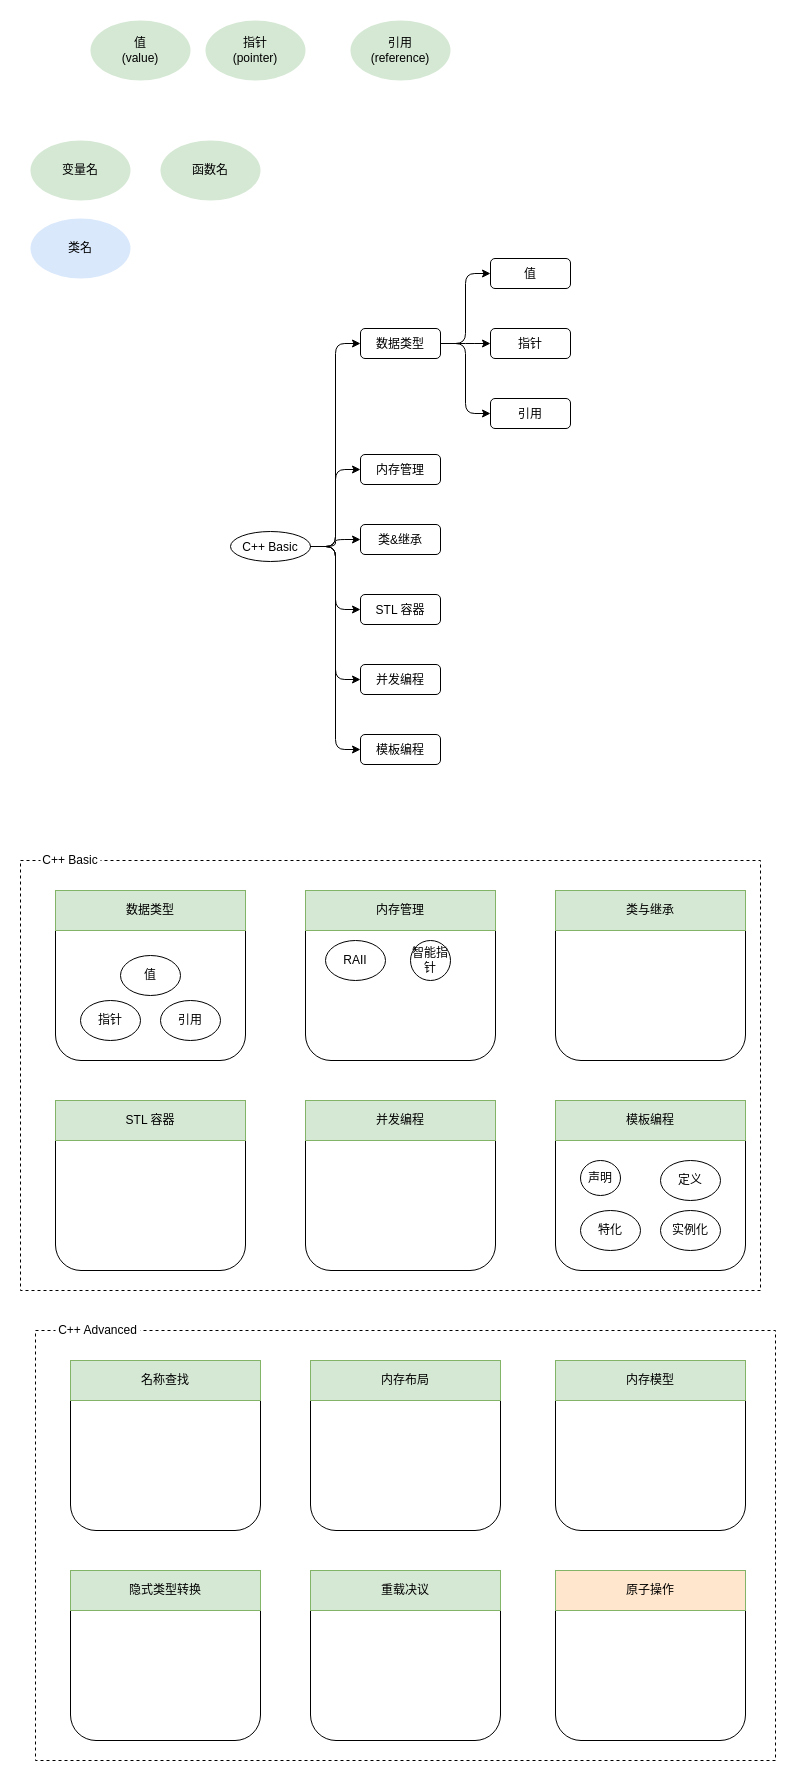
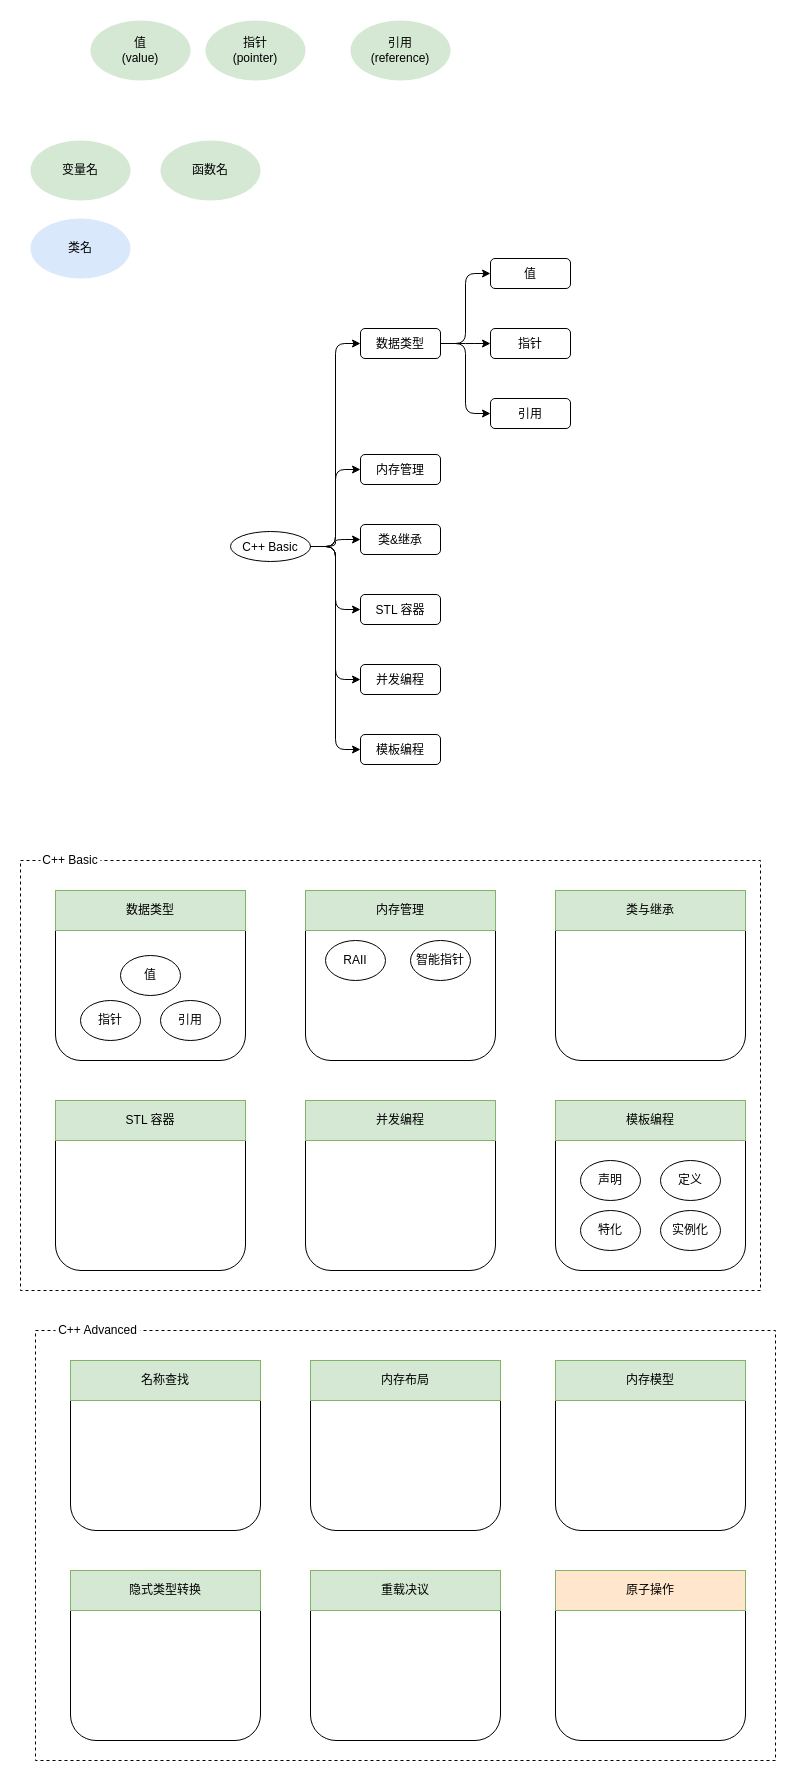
  <mxCell id="0" />
  <mxCell id="1" parent="0" />
  <mxCell id="2" value="" style="rounded=0;whiteSpace=wrap;html=1;fillColor=none;dashed=1;" parent="1" vertex="1"><mxGeometry x="20" y="860" width="740" height="430" as="geometry" /></mxCell>
  <mxCell id="3" value="C++ Basic" style="ellipse" parent="1" vertex="1"><mxGeometry x="230" y="531" width="80" height="30" as="geometry" /></mxCell>
  <mxCell id="4" value="数据类型" style="rounded=1;" parent="1" vertex="1"><mxGeometry x="360" y="328" width="80" height="30" as="geometry" /></mxCell>
  <mxCell id="5" value="" style="edgeStyle=elbowEdgeStyle;elbow=horizontal;" parent="1" source="3" target="4" edge="1"><mxGeometry relative="1" as="geometry" /></mxCell>
  <mxCell id="6" value="值" style="rounded=1;" parent="1" vertex="1"><mxGeometry x="490" y="258" width="80" height="30" as="geometry" /></mxCell>
  <mxCell id="7" value="" style="edgeStyle=elbowEdgeStyle;elbow=horizontal;" parent="1" source="4" target="6" edge="1"><mxGeometry relative="1" as="geometry" /></mxCell>
  <mxCell id="8" value="指针" style="rounded=1;" parent="1" vertex="1"><mxGeometry x="490" y="328" width="80" height="30" as="geometry" /></mxCell>
  <mxCell id="9" value="" style="edgeStyle=elbowEdgeStyle;elbow=horizontal;" parent="1" source="4" target="8" edge="1"><mxGeometry relative="1" as="geometry" /></mxCell>
  <mxCell id="10" value="引用" style="rounded=1;" parent="1" vertex="1"><mxGeometry x="490" y="398" width="80" height="30" as="geometry" /></mxCell>
  <mxCell id="11" value="" style="edgeStyle=elbowEdgeStyle;elbow=horizontal;" parent="1" source="4" target="10" edge="1"><mxGeometry relative="1" as="geometry" /></mxCell>
  <mxCell id="12" value="内存管理" style="rounded=1;" parent="1" vertex="1"><mxGeometry x="360" y="454" width="80" height="30" as="geometry" /></mxCell>
  <mxCell id="13" value="" style="edgeStyle=elbowEdgeStyle;elbow=horizontal;" parent="1" source="3" target="12" edge="1"><mxGeometry relative="1" as="geometry" /></mxCell>
  <mxCell id="14" value="类&amp;继承" style="rounded=1;" parent="1" vertex="1"><mxGeometry x="360" y="524" width="80" height="30" as="geometry" /></mxCell>
  <mxCell id="15" value="" style="edgeStyle=elbowEdgeStyle;elbow=horizontal;" parent="1" source="3" target="14" edge="1"><mxGeometry relative="1" as="geometry" /></mxCell>
  <mxCell id="16" value="STL 容器" style="rounded=1;" parent="1" vertex="1"><mxGeometry x="360" y="594" width="80" height="30" as="geometry" /></mxCell>
  <mxCell id="17" value="" style="edgeStyle=elbowEdgeStyle;elbow=horizontal;" parent="1" source="3" target="16" edge="1"><mxGeometry relative="1" as="geometry" /></mxCell>
  <mxCell id="18" value="并发编程" style="rounded=1;" parent="1" vertex="1"><mxGeometry x="360" y="664" width="80" height="30" as="geometry" /></mxCell>
  <mxCell id="19" value="" style="edgeStyle=elbowEdgeStyle;elbow=horizontal;" parent="1" source="3" target="18" edge="1"><mxGeometry relative="1" as="geometry" /></mxCell>
  <mxCell id="20" value="模板编程" style="rounded=1;" parent="1" vertex="1"><mxGeometry x="360" y="734" width="80" height="30" as="geometry" /></mxCell>
  <mxCell id="21" value="" style="edgeStyle=elbowEdgeStyle;elbow=horizontal;" parent="1" source="3" target="20" edge="1"><mxGeometry relative="1" as="geometry" /></mxCell>
  <mxCell id="22" value="" style="rounded=1;whiteSpace=wrap;html=1;" parent="1" vertex="1"><mxGeometry x="55" y="890" width="190" height="170" as="geometry" /></mxCell>
  <mxCell id="23" value="数据类型" style="rounded=0;whiteSpace=wrap;html=1;fillColor=#d5e8d4;strokeColor=#82b366;" parent="1" vertex="1"><mxGeometry x="55" y="890" width="190" height="40" as="geometry" /></mxCell>
  <mxCell id="24" value="值" style="ellipse;whiteSpace=wrap;html=1;" parent="1" vertex="1"><mxGeometry x="120" y="955" width="60" height="40" as="geometry" /></mxCell>
  <mxCell id="25" value="指针" style="ellipse;whiteSpace=wrap;html=1;" parent="1" vertex="1"><mxGeometry x="80" y="1000" width="60" height="40" as="geometry" /></mxCell>
  <mxCell id="26" value="引用" style="ellipse;whiteSpace=wrap;html=1;" parent="1" vertex="1"><mxGeometry x="160" y="1000" width="60" height="40" as="geometry" /></mxCell>
  <mxCell id="27" value="" style="rounded=1;whiteSpace=wrap;html=1;" parent="1" vertex="1"><mxGeometry x="305" y="890" width="190" height="170" as="geometry" /></mxCell>
  <mxCell id="28" value="内存管理" style="rounded=0;whiteSpace=wrap;html=1;fillColor=#d5e8d4;strokeColor=#82b366;" parent="1" vertex="1"><mxGeometry x="305" y="890" width="190" height="40" as="geometry" /></mxCell>
  <mxCell id="29" value="RAII" style="ellipse;whiteSpace=wrap;html=1;" parent="1" vertex="1"><mxGeometry x="325" y="940" width="60" height="40" as="geometry" /></mxCell>
- <mxCell id="30" value="智能指针" style="ellipse;whiteSpace=wrap;html=1;" parent="1" vertex="1"><mxGeometry x="410" y="940" width="40" height="40" as="geometry" /></mxCell>
+ <mxCell id="30" value="智能指针" style="ellipse;whiteSpace=wrap;html=1;" parent="1" vertex="1"><mxGeometry x="410" y="940" width="60" height="40" as="geometry" /></mxCell>
  <mxCell id="31" value="" style="rounded=1;whiteSpace=wrap;html=1;" parent="1" vertex="1"><mxGeometry x="555" y="890" width="190" height="170" as="geometry" /></mxCell>
  <mxCell id="32" value="类与继承" style="rounded=0;whiteSpace=wrap;html=1;fillColor=#d5e8d4;strokeColor=#82b366;" parent="1" vertex="1"><mxGeometry x="555" y="890" width="190" height="40" as="geometry" /></mxCell>
  <mxCell id="33" value="" style="rounded=1;whiteSpace=wrap;html=1;" parent="1" vertex="1"><mxGeometry x="55" y="1100" width="190" height="170" as="geometry" /></mxCell>
  <mxCell id="34" value="STL 容器" style="rounded=0;whiteSpace=wrap;html=1;fillColor=#d5e8d4;strokeColor=#82b366;" parent="1" vertex="1"><mxGeometry x="55" y="1100" width="190" height="40" as="geometry" /></mxCell>
  <mxCell id="35" value="" style="rounded=1;whiteSpace=wrap;html=1;" parent="1" vertex="1"><mxGeometry x="305" y="1100" width="190" height="170" as="geometry" /></mxCell>
  <mxCell id="36" value="并发编程" style="rounded=0;whiteSpace=wrap;html=1;fillColor=#d5e8d4;strokeColor=#82b366;" parent="1" vertex="1"><mxGeometry x="305" y="1100" width="190" height="40" as="geometry" /></mxCell>
  <mxCell id="37" value="" style="rounded=1;whiteSpace=wrap;html=1;" parent="1" vertex="1"><mxGeometry x="555" y="1100" width="190" height="170" as="geometry" /></mxCell>
  <mxCell id="38" value="模板编程" style="rounded=0;whiteSpace=wrap;html=1;fillColor=#d5e8d4;strokeColor=#82b366;" parent="1" vertex="1"><mxGeometry x="555" y="1100" width="190" height="40" as="geometry" /></mxCell>
  <mxCell id="39" value="C++ Basic" style="text;html=1;strokeColor=none;fillColor=default;align=center;verticalAlign=middle;whiteSpace=wrap;rounded=0;dashed=1;" parent="1" vertex="1"><mxGeometry x="40" y="850" width="60" height="20" as="geometry" /></mxCell>
- <mxCell id="40" value="声明" style="ellipse;whiteSpace=wrap;html=1;" parent="1" vertex="1"><mxGeometry x="580" y="1160" width="40" height="35" as="geometry" /></mxCell>
+ <mxCell id="40" value="声明" style="ellipse;whiteSpace=wrap;html=1;" parent="1" vertex="1"><mxGeometry x="580" y="1160" width="60" height="40" as="geometry" /></mxCell>
  <mxCell id="41" value="定义" style="ellipse;whiteSpace=wrap;html=1;" parent="1" vertex="1"><mxGeometry x="660" y="1160" width="60" height="40" as="geometry" /></mxCell>
  <mxCell id="42" value="特化" style="ellipse;whiteSpace=wrap;html=1;" parent="1" vertex="1"><mxGeometry x="580" y="1210" width="60" height="40" as="geometry" /></mxCell>
  <mxCell id="43" value="实例化" style="ellipse;whiteSpace=wrap;html=1;" parent="1" vertex="1"><mxGeometry x="660" y="1210" width="60" height="40" as="geometry" /></mxCell>
  <mxCell id="44" value="" style="rounded=0;whiteSpace=wrap;html=1;fillColor=none;dashed=1;" parent="1" vertex="1"><mxGeometry x="35" y="1330" width="740" height="430" as="geometry" /></mxCell>
  <mxCell id="45" value="" style="rounded=1;whiteSpace=wrap;html=1;" parent="1" vertex="1"><mxGeometry x="70" y="1360" width="190" height="170" as="geometry" /></mxCell>
  <mxCell id="46" value="名称查找" style="rounded=0;whiteSpace=wrap;html=1;fillColor=#d5e8d4;strokeColor=#82b366;" parent="1" vertex="1"><mxGeometry x="70" y="1360" width="190" height="40" as="geometry" /></mxCell>
  <mxCell id="47" value="C++ Advanced" style="text;html=1;strokeColor=none;fillColor=default;align=center;verticalAlign=middle;whiteSpace=wrap;rounded=0;dashed=1;" parent="1" vertex="1"><mxGeometry x="55" y="1320" width="85" height="20" as="geometry" /></mxCell>
  <mxCell id="48" value="值&lt;br&gt;(value)" style="ellipse;whiteSpace=wrap;html=1;fillColor=#d5e8d4;strokeColor=none;" parent="1" vertex="1"><mxGeometry x="90" y="20" width="100" height="60" as="geometry" /></mxCell>
  <mxCell id="49" value="指针&lt;br&gt;(pointer)" style="ellipse;whiteSpace=wrap;html=1;fillColor=#d5e8d4;strokeColor=none;" parent="1" vertex="1"><mxGeometry x="205" y="20" width="100" height="60" as="geometry" /></mxCell>
  <mxCell id="50" value="引用&lt;br&gt;(reference)" style="ellipse;whiteSpace=wrap;html=1;fillColor=#d5e8d4;strokeColor=none;" parent="1" vertex="1"><mxGeometry x="350" y="20" width="100" height="60" as="geometry" /></mxCell>
  <mxCell id="51" value="" style="rounded=1;whiteSpace=wrap;html=1;" parent="1" vertex="1"><mxGeometry x="310" y="1360" width="190" height="170" as="geometry" /></mxCell>
  <mxCell id="52" value="内存布局" style="rounded=0;whiteSpace=wrap;html=1;fillColor=#d5e8d4;strokeColor=#82b366;" parent="1" vertex="1"><mxGeometry x="310" y="1360" width="190" height="40" as="geometry" /></mxCell>
  <mxCell id="53" value="" style="rounded=1;whiteSpace=wrap;html=1;" parent="1" vertex="1"><mxGeometry x="555" y="1360" width="190" height="170" as="geometry" /></mxCell>
  <mxCell id="54" value="内存模型" style="rounded=0;whiteSpace=wrap;html=1;fillColor=#d5e8d4;strokeColor=#82b366;" parent="1" vertex="1"><mxGeometry x="555" y="1360" width="190" height="40" as="geometry" /></mxCell>
  <mxCell id="55" value="" style="rounded=1;whiteSpace=wrap;html=1;" parent="1" vertex="1"><mxGeometry x="70" y="1570" width="190" height="170" as="geometry" /></mxCell>
  <mxCell id="56" value="隐式类型转换" style="rounded=0;whiteSpace=wrap;html=1;fillColor=#d5e8d4;strokeColor=#82b366;" parent="1" vertex="1"><mxGeometry x="70" y="1570" width="190" height="40" as="geometry" /></mxCell>
  <mxCell id="57" value="" style="rounded=1;whiteSpace=wrap;html=1;" parent="1" vertex="1"><mxGeometry x="310" y="1570" width="190" height="170" as="geometry" /></mxCell>
  <mxCell id="58" value="重载决议" style="rounded=0;whiteSpace=wrap;html=1;fillColor=#d5e8d4;strokeColor=#82b366;" parent="1" vertex="1"><mxGeometry x="310" y="1570" width="190" height="40" as="geometry" /></mxCell>
  <mxCell id="59" value="变量名" style="ellipse;whiteSpace=wrap;html=1;fillColor=#d5e8d4;strokeColor=none;" parent="1" vertex="1"><mxGeometry x="30" y="140" width="100" height="60" as="geometry" /></mxCell>
  <mxCell id="60" value="函数名" style="ellipse;whiteSpace=wrap;html=1;fillColor=#d5e8d4;strokeColor=none;" parent="1" vertex="1"><mxGeometry x="160" y="140" width="100" height="60" as="geometry" /></mxCell>
  <mxCell id="61" value="类名" style="ellipse;whiteSpace=wrap;html=1;fillColor=#dae8fc;strokeColor=none;" parent="1" vertex="1"><mxGeometry x="30" y="218" width="100" height="60" as="geometry" /></mxCell>
  <mxCell id="62" value="" style="rounded=1;whiteSpace=wrap;html=1;" vertex="1" parent="1"><mxGeometry x="555" y="1570" width="190" height="170" as="geometry" /></mxCell>
  <mxCell id="63" value="原子操作" style="rounded=0;whiteSpace=wrap;html=1;fillColor=#ffe6cc;strokeColor=#82b366;" vertex="1" parent="1"><mxGeometry x="555" y="1570" width="190" height="40" as="geometry" /></mxCell>
